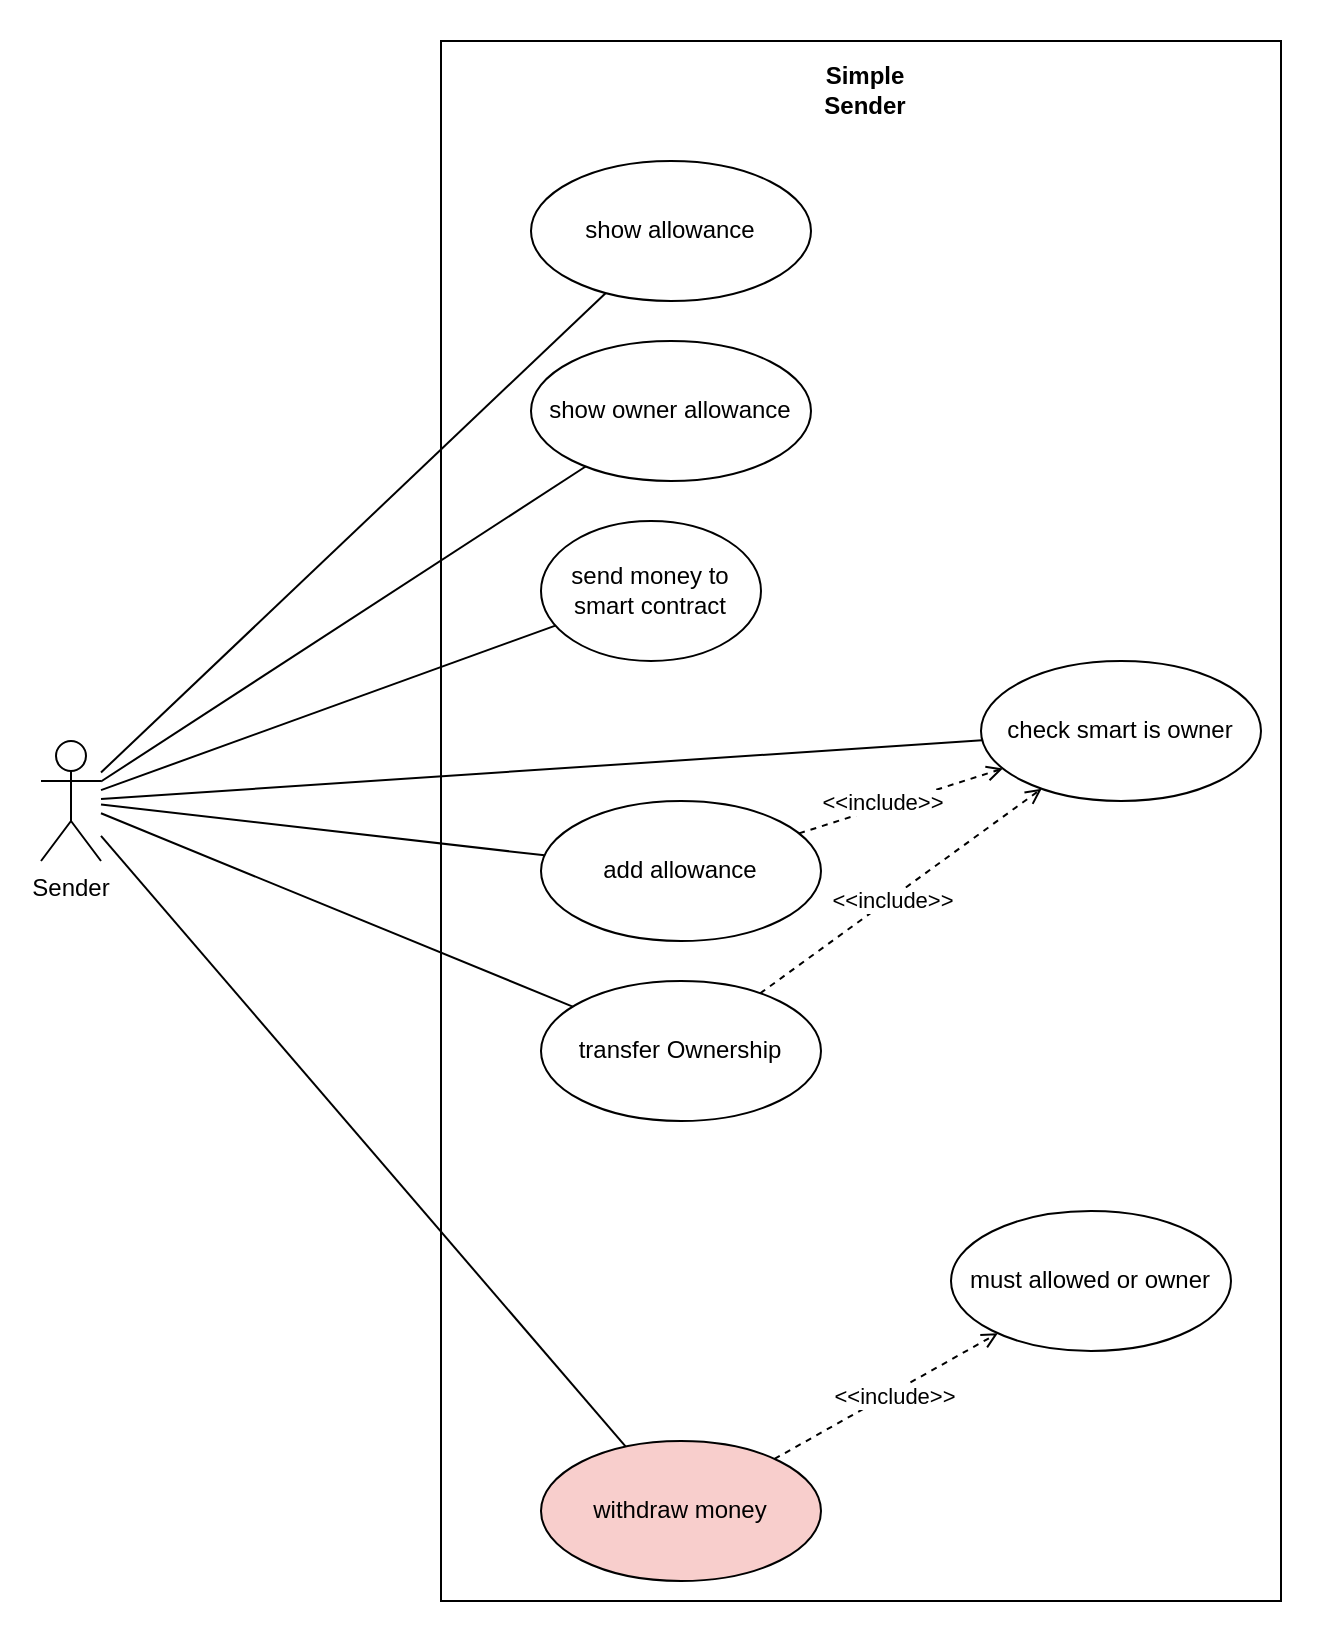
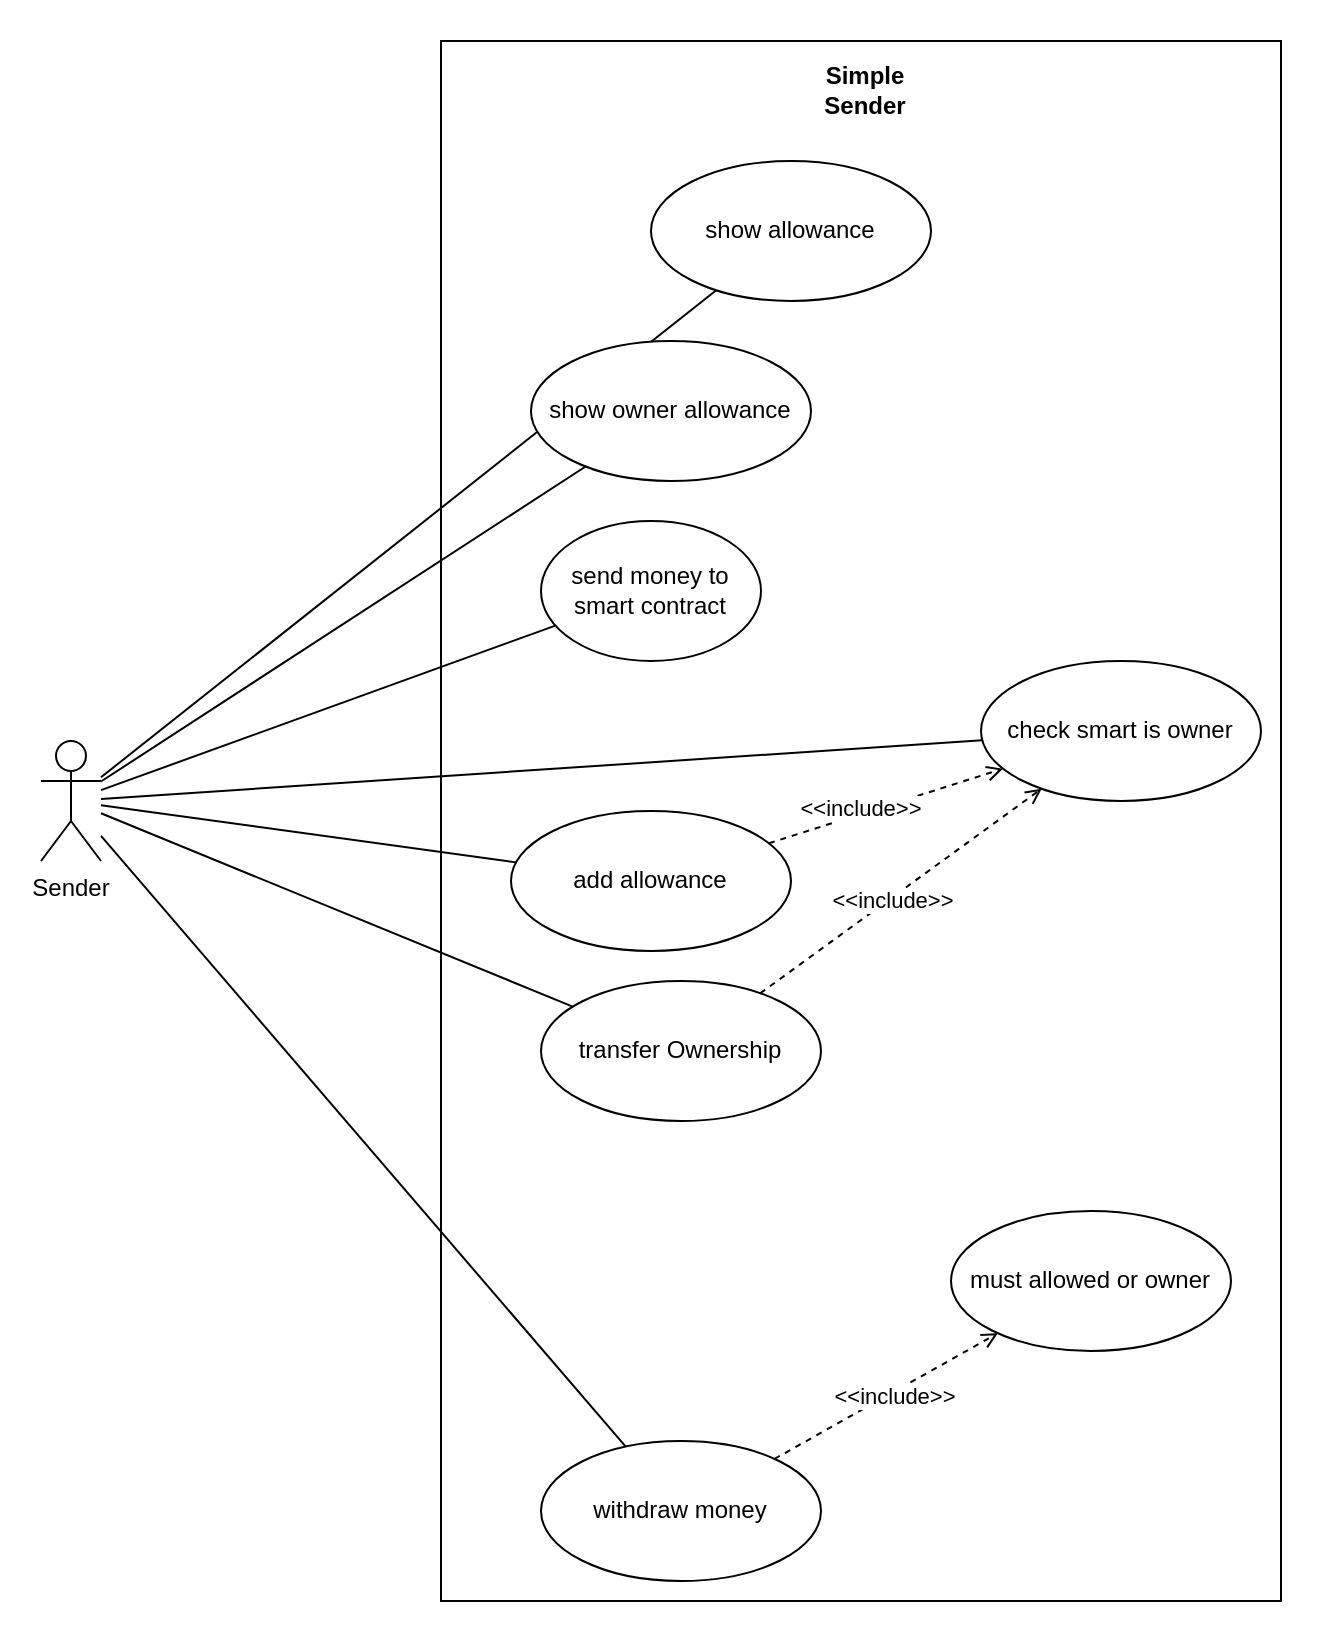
  <mxCell id="0" />
  <mxCell id="1" parent="0" />
  <mxCell id="2" value="" style="rounded=0;whiteSpace=wrap;html=1;" parent="1" vertex="1"><mxGeometry x="220" y="20" width="420" height="780" as="geometry" /></mxCell>
- <mxCell id="3" value="add allowance" style="ellipse;whiteSpace=wrap;html=1;" parent="1" vertex="1"><mxGeometry x="270" y="400" width="140" height="70" as="geometry" /></mxCell>
+ <mxCell id="3" value="add allowance" style="ellipse;whiteSpace=wrap;html=1;" parent="1" vertex="1"><mxGeometry x="255" y="405" width="140" height="70" as="geometry" /></mxCell>
  <mxCell id="4" style="rounded=0;orthogonalLoop=1;jettySize=auto;html=1;endArrow=none;endFill=0;" parent="1" source="10" target="3" edge="1"><mxGeometry relative="1" as="geometry" /></mxCell>
  <mxCell id="5" style="edgeStyle=none;rounded=0;orthogonalLoop=1;jettySize=auto;html=1;endArrow=none;endFill=0;" parent="1" source="10" target="13" edge="1"><mxGeometry relative="1" as="geometry" /></mxCell>
  <mxCell id="6" style="edgeStyle=none;rounded=0;jumpStyle=none;jumpSize=1;orthogonalLoop=1;jettySize=auto;html=1;strokeWidth=1;endArrow=none;endFill=0;" parent="1" source="10" target="14" edge="1"><mxGeometry relative="1" as="geometry" /></mxCell>
  <mxCell id="7" style="edgeStyle=none;rounded=0;orthogonalLoop=1;jettySize=auto;html=1;endArrow=none;endFill=0;" edge="1" parent="1" source="10" target="17"><mxGeometry relative="1" as="geometry" /></mxCell>
  <mxCell id="8" style="edgeStyle=none;rounded=0;orthogonalLoop=1;jettySize=auto;html=1;endArrow=none;endFill=0;" edge="1" parent="1" source="10" target="16"><mxGeometry relative="1" as="geometry" /></mxCell>
  <mxCell id="9" style="edgeStyle=none;rounded=0;orthogonalLoop=1;jettySize=auto;html=1;endArrow=none;endFill=0;" edge="1" parent="1" source="10" target="22"><mxGeometry relative="1" as="geometry" /></mxCell>
  <mxCell id="10" value="Sender" style="shape=umlActor;verticalLabelPosition=bottom;verticalAlign=top;html=1;" parent="1" vertex="1"><mxGeometry x="20" y="370" width="30" height="60" as="geometry" /></mxCell>
  <mxCell id="11" style="edgeStyle=none;rounded=0;orthogonalLoop=1;jettySize=auto;html=1;dashed=1;endArrow=open;endFill=0;" edge="1" parent="1" source="13" target="25"><mxGeometry relative="1" as="geometry" /></mxCell>
  <mxCell id="12" value="&amp;lt;&amp;lt;include&amp;gt;&amp;gt;" style="edgeLabel;html=1;align=center;verticalAlign=middle;resizable=0;points=[];" vertex="1" connectable="0" parent="11"><mxGeometry x="0.323" y="-1" relative="1" as="geometry"><mxPoint x="-15" y="9" as="offset" /></mxGeometry></mxCell>
- <mxCell id="13" value="withdraw money" style="ellipse;whiteSpace=wrap;html=1;fillColor=#f8cecc;" parent="1" vertex="1"><mxGeometry x="270" y="720" width="140" height="70" as="geometry" /></mxCell>
+ <mxCell id="13" value="withdraw money" style="ellipse;whiteSpace=wrap;html=1;" parent="1" vertex="1"><mxGeometry x="270" y="720" width="140" height="70" as="geometry" /></mxCell>
  <mxCell id="14" value="send money to&lt;br&gt;smart contract" style="ellipse;whiteSpace=wrap;html=1;" parent="1" vertex="1"><mxGeometry x="270" y="260" width="110" height="70" as="geometry" /></mxCell>
  <mxCell id="15" value="&lt;b&gt;Simple Sender&lt;/b&gt;" style="text;html=1;strokeColor=none;fillColor=none;align=center;verticalAlign=middle;whiteSpace=wrap;rounded=0;" parent="1" vertex="1"><mxGeometry x="390" y="30" width="85" height="30" as="geometry" /></mxCell>
- <mxCell id="16" value="show allowance" style="ellipse;whiteSpace=wrap;html=1;" vertex="1" parent="1"><mxGeometry x="265" y="80" width="140" height="70" as="geometry" /></mxCell>
+ <mxCell id="16" value="show allowance" style="ellipse;whiteSpace=wrap;html=1;" vertex="1" parent="1"><mxGeometry x="325" y="80" width="140" height="70" as="geometry" /></mxCell>
  <mxCell id="17" value="show owner allowance" style="ellipse;whiteSpace=wrap;html=1;" vertex="1" parent="1"><mxGeometry x="265" y="170" width="140" height="70" as="geometry" /></mxCell>
  <mxCell id="18" value="transfer Ownership" style="ellipse;whiteSpace=wrap;html=1;" vertex="1" parent="1"><mxGeometry x="270" y="490" width="140" height="70" as="geometry" /></mxCell>
  <mxCell id="19" style="rounded=0;orthogonalLoop=1;jettySize=auto;html=1;endArrow=none;endFill=0;" edge="1" parent="1" source="10" target="18"><mxGeometry relative="1" as="geometry"><mxPoint x="160" y="370" as="sourcePoint" /><mxPoint x="284.735" y="417.806" as="targetPoint" /></mxGeometry></mxCell>
  <mxCell id="20" style="edgeStyle=none;rounded=0;orthogonalLoop=1;jettySize=auto;html=1;endArrow=open;endFill=0;dashed=1;" edge="1" parent="1" source="3" target="22"><mxGeometry relative="1" as="geometry" /></mxCell>
  <mxCell id="21" value="&amp;lt;&amp;lt;include&amp;gt;&amp;gt;" style="edgeLabel;html=1;align=center;verticalAlign=middle;resizable=0;points=[];" vertex="1" connectable="0" parent="20"><mxGeometry x="-0.333" y="1" relative="1" as="geometry"><mxPoint x="7" y="-4" as="offset" /></mxGeometry></mxCell>
  <mxCell id="22" value="check smart is owner" style="ellipse;whiteSpace=wrap;html=1;" vertex="1" parent="1"><mxGeometry x="490" y="330" width="140" height="70" as="geometry" /></mxCell>
  <mxCell id="23" style="edgeStyle=none;rounded=0;orthogonalLoop=1;jettySize=auto;html=1;endArrow=open;endFill=0;dashed=1;" edge="1" parent="1" source="18" target="22"><mxGeometry relative="1" as="geometry"><mxPoint x="400.913" y="566.058" as="sourcePoint" /><mxPoint x="499.32" y="603.788" as="targetPoint" /></mxGeometry></mxCell>
  <mxCell id="24" value="&amp;lt;&amp;lt;include&amp;gt;&amp;gt;" style="edgeLabel;html=1;align=center;verticalAlign=middle;resizable=0;points=[];" vertex="1" connectable="0" parent="23"><mxGeometry x="-0.333" y="1" relative="1" as="geometry"><mxPoint x="20" y="-12" as="offset" /></mxGeometry></mxCell>
  <mxCell id="25" value="must allowed or owner" style="ellipse;whiteSpace=wrap;html=1;" vertex="1" parent="1"><mxGeometry x="475" y="605" width="140" height="70" as="geometry" /></mxCell>
